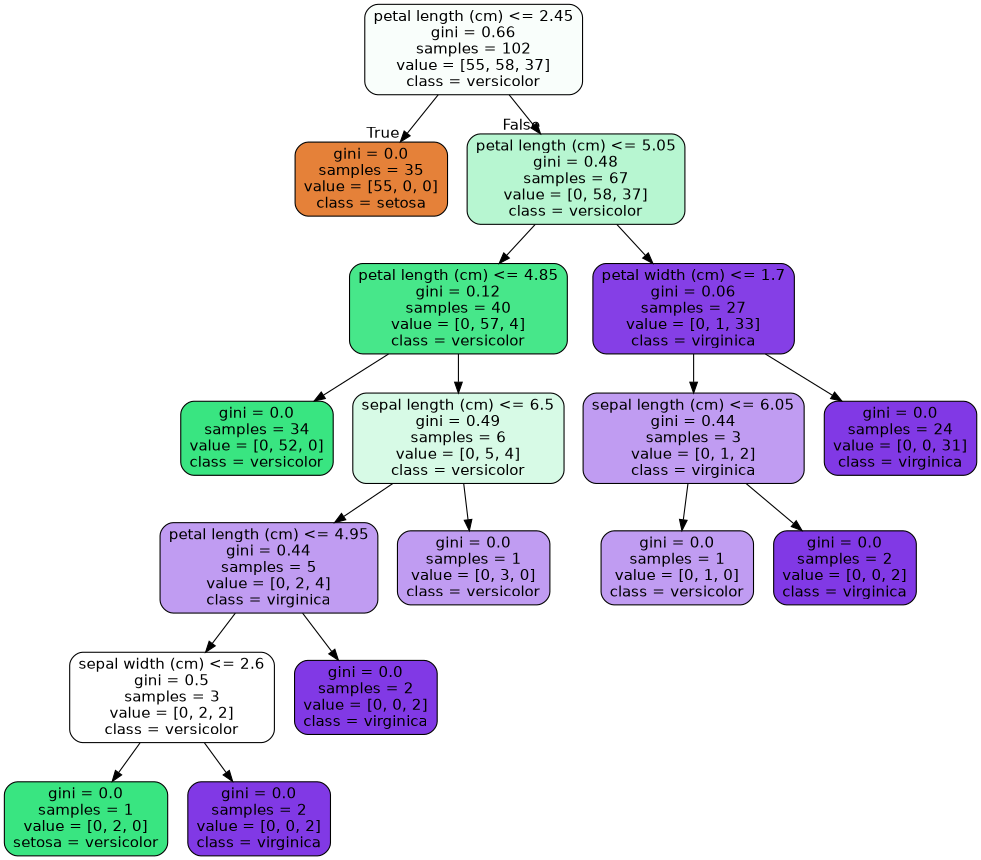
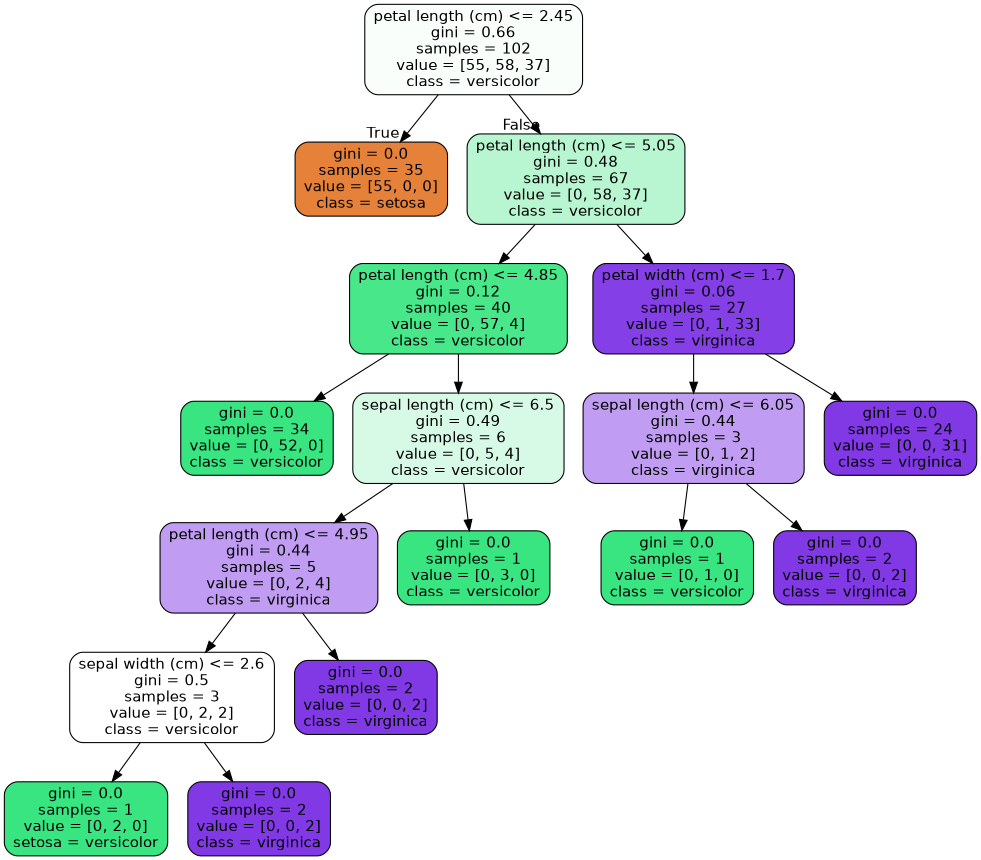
  digraph {
    node [color=black fillcolor="#39e581" fontname=helvetica shape=box style="filled, rounded"]
    edge [fontname=helvetica]
    n1 [fillcolor="#f9fefb" label="petal length (cm) <= 2.45\ngini = 0.66\nsamples = 102\nvalue = [55, 58, 37]\nclass = versicolor"]
    n2 [fillcolor="#e58139" label="gini = 0.0\nsamples = 35\nvalue = [55, 0, 0]\nclass = setosa"]
    n3 [fillcolor="#b7f6d1" label="petal length (cm) <= 5.05\ngini = 0.48\nsamples = 67\nvalue = [0, 58, 37]\nclass = versicolor"]
    n4 [fillcolor="#47e78a" label="petal length (cm) <= 4.85\ngini = 0.12\nsamples = 40\nvalue = [0, 57, 4]\nclass = versicolor"]
    n5 [fillcolor="#853fe6" label="petal width (cm) <= 1.7\ngini = 0.06\nsamples = 27\nvalue = [0, 1, 33]\nclass = virginica"]
    n6 [label="gini = 0.0\nsamples = 34\nvalue = [0, 52, 0]\nclass = versicolor"]
    n7 [fillcolor="#d7fae6" label="sepal length (cm) <= 6.5\ngini = 0.49\nsamples = 6\nvalue = [0, 5, 4]\nclass = versicolor"]
    n8 [fillcolor="#c09cf2" label="sepal length (cm) <= 6.05\ngini = 0.44\nsamples = 3\nvalue = [0, 1, 2]\nclass = virginica"]
    n9 [fillcolor="#8139e5" label="gini = 0.0\nsamples = 24\nvalue = [0, 0, 31]\nclass = virginica"]
    n10 [fillcolor="#c09cf2" label="petal length (cm) <= 4.95\ngini = 0.44\nsamples = 5\nvalue = [0, 2, 4]\nclass = virginica"]
-   n11 [fillcolor="#c09cf2" label="gini = 0.0\nsamples = 1\nvalue = [0, 3, 0]\nclass = versicolor"]
+   n11 [label="gini = 0.0\nsamples = 1\nvalue = [0, 3, 0]\nclass = versicolor"]
    n12 [fillcolor="#ffffff" label="sepal width (cm) <= 2.6\ngini = 0.5\nsamples = 3\nvalue = [0, 2, 2]\nclass = versicolor"]
    n13 [fillcolor="#8139e5" label="gini = 0.0\nsamples = 2\nvalue = [0, 0, 2]\nclass = virginica"]
    n14 [label="gini = 0.0\nsamples = 1\nvalue = [0, 2, 0]\nsetosa = versicolor"]
    n15 [fillcolor="#8139e5" label="gini = 0.0\nsamples = 2\nvalue = [0, 0, 2]\nclass = virginica"]
-   n16 [fillcolor="#c09cf2" label="gini = 0.0\nsamples = 1\nvalue = [0, 1, 0]\nclass = versicolor"]
+   n16 [label="gini = 0.0\nsamples = 1\nvalue = [0, 1, 0]\nclass = versicolor"]
    n17 [fillcolor="#8139e5" label="gini = 0.0\nsamples = 2\nvalue = [0, 0, 2]\nclass = virginica"]
    n1 -> n2 [headlabel=True labelangle=45 labeldistance=2.5]
    n1 -> n3 [headlabel=False labelangle=-45 labeldistance=2.5]
    n3 -> n4
    n3 -> n5
    n4 -> n6
    n4 -> n7
    n5 -> n8
    n5 -> n9
    n7 -> n10
    n7 -> n11
    n8 -> n16
    n8 -> n17
    n10 -> n12
    n10 -> n13
    n12 -> n14
    n12 -> n15
  }
